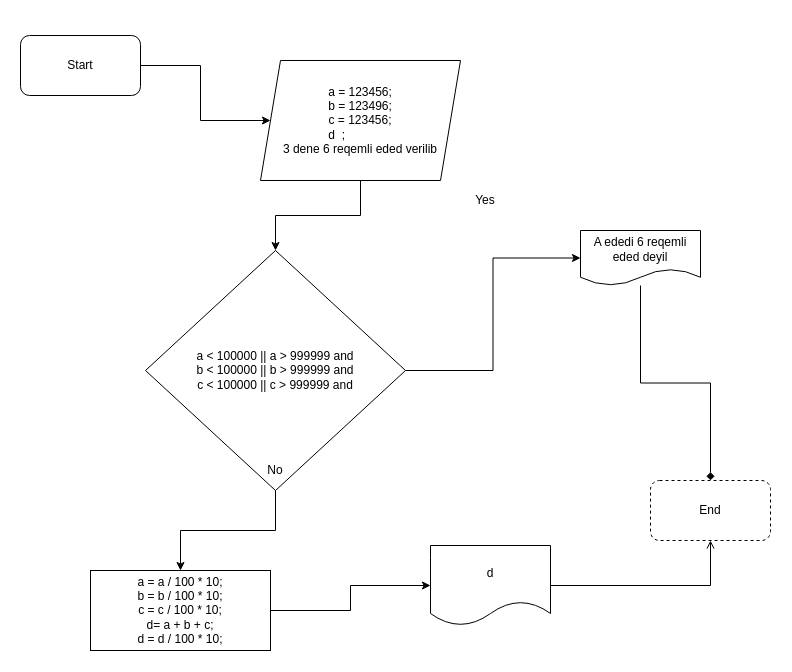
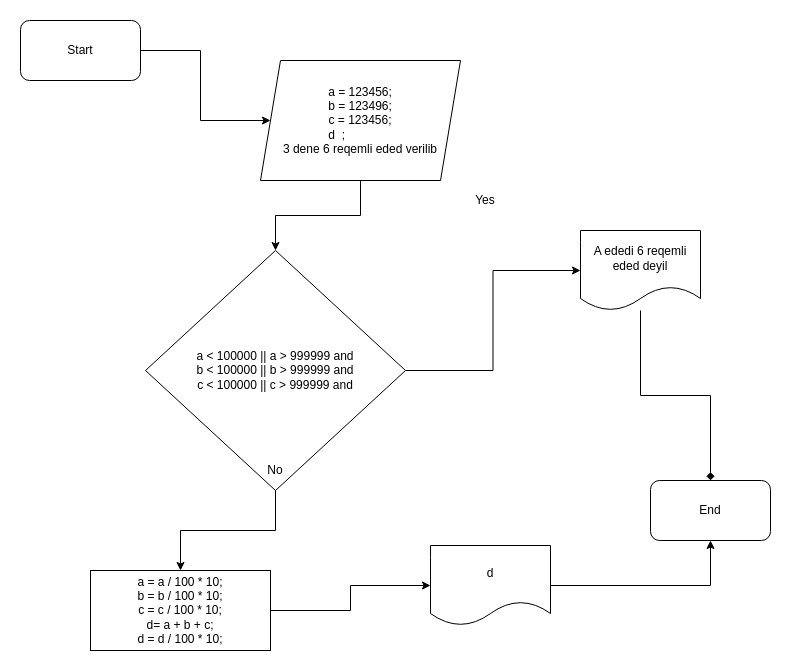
  <mxCell id="0" />
  <mxCell id="1" parent="0" />
- <mxCell id="2" value="End" style="rounded=1;whiteSpace=wrap;html=1;dashed=1;" parent="1" vertex="1"><mxGeometry x="650" y="480" width="120" height="60" as="geometry" /></mxCell>
+ <mxCell id="2" value="End" style="rounded=1;whiteSpace=wrap;html=1;" parent="1" vertex="1"><mxGeometry x="650" y="480" width="120" height="60" as="geometry" /></mxCell>
  <mxCell id="3" style="edgeStyle=orthogonalEdgeStyle;rounded=0;orthogonalLoop=1;jettySize=auto;html=1;" parent="1" source="4" target="6" edge="1"><mxGeometry relative="1" as="geometry" /></mxCell>
- <mxCell id="4" value="Start" style="rounded=1;whiteSpace=wrap;html=1;" parent="1" vertex="1"><mxGeometry x="20" y="35" width="120" height="60" as="geometry" /></mxCell>
+ <mxCell id="4" value="Start" style="rounded=1;whiteSpace=wrap;html=1;" parent="1" vertex="1"><mxGeometry x="20" y="20" width="120" height="60" as="geometry" /></mxCell>
  <mxCell id="5" style="edgeStyle=orthogonalEdgeStyle;rounded=0;orthogonalLoop=1;jettySize=auto;html=1;" parent="1" source="6" target="9" edge="1"><mxGeometry relative="1" as="geometry" /></mxCell>
  <mxCell id="6" value="a = 123456;&lt;br&gt;b = 123496;&lt;br&gt;c = 123456;&lt;br&gt;d&amp;nbsp; ;&amp;nbsp; &amp;nbsp; &amp;nbsp; &amp;nbsp; &amp;nbsp; &amp;nbsp; &amp;nbsp;&amp;nbsp;&lt;br&gt;3 dene 6 reqemli eded verilib" style="shape=parallelogram;perimeter=parallelogramPerimeter;whiteSpace=wrap;html=1;fixedSize=1;" parent="1" vertex="1"><mxGeometry x="260" y="60" width="200" height="120" as="geometry" /></mxCell>
  <mxCell id="7" style="edgeStyle=orthogonalEdgeStyle;rounded=0;orthogonalLoop=1;jettySize=auto;html=1;" parent="1" source="9" target="11" edge="1"><mxGeometry relative="1" as="geometry" /></mxCell>
  <mxCell id="8" style="edgeStyle=orthogonalEdgeStyle;rounded=0;orthogonalLoop=1;jettySize=auto;html=1;" parent="1" source="9" target="15" edge="1"><mxGeometry relative="1" as="geometry" /></mxCell>
  <mxCell id="9" value="a &amp;lt; 100000 || a &amp;gt; 999999 and&lt;br&gt;b &amp;lt; 100000 || b &amp;gt; 999999 and&lt;br&gt;c &amp;lt; 100000 || c &amp;gt; 999999 and" style="rhombus;whiteSpace=wrap;html=1;" parent="1" vertex="1"><mxGeometry x="145" y="250" width="260" height="240" as="geometry" /></mxCell>
  <mxCell id="10" style="edgeStyle=orthogonalEdgeStyle;rounded=0;orthogonalLoop=1;jettySize=auto;html=1;endArrow=diamond;" parent="1" source="11" target="2" edge="1"><mxGeometry relative="1" as="geometry" /></mxCell>
- <mxCell id="11" value="A ededi 6 reqemli eded deyil" style="shape=document;whiteSpace=wrap;html=1;boundedLbl=1;" parent="1" vertex="1"><mxGeometry x="580" y="230" width="120" height="55" as="geometry" /></mxCell>
+ <mxCell id="11" value="A ededi 6 reqemli eded deyil" style="shape=document;whiteSpace=wrap;html=1;boundedLbl=1;" parent="1" vertex="1"><mxGeometry x="580" y="230" width="120" height="80" as="geometry" /></mxCell>
  <mxCell id="12" value="Yes" style="text;html=1;strokeColor=none;fillColor=none;align=center;verticalAlign=middle;whiteSpace=wrap;rounded=0;" parent="1" vertex="1"><mxGeometry x="455" y="190" width="60" height="20" as="geometry" /></mxCell>
  <mxCell id="13" value="No" style="text;html=1;strokeColor=none;fillColor=none;align=center;verticalAlign=middle;whiteSpace=wrap;rounded=0;" parent="1" vertex="1"><mxGeometry x="235" y="460" width="80" height="20" as="geometry" /></mxCell>
  <mxCell id="14" style="edgeStyle=orthogonalEdgeStyle;rounded=0;orthogonalLoop=1;jettySize=auto;html=1;" parent="1" source="15" target="17" edge="1"><mxGeometry relative="1" as="geometry"><mxPoint x="155" y="670" as="targetPoint" /></mxGeometry></mxCell>
  <mxCell id="15" value="a = a / 100 * 10;&lt;br&gt;b = b / 100 * 10;&lt;br&gt;c = c / 100 * 10;&lt;br&gt;d= a + b + c;&lt;br&gt;d = d / 100 * 10;" style="rounded=0;whiteSpace=wrap;html=1;" parent="1" vertex="1"><mxGeometry x="90" y="570" width="180" height="80" as="geometry" /></mxCell>
- <mxCell id="16" style="edgeStyle=orthogonalEdgeStyle;rounded=0;orthogonalLoop=1;jettySize=auto;html=1;entryX=0.5;entryY=1;entryDx=0;entryDy=0;endArrow=open;" parent="1" source="17" target="2" edge="1"><mxGeometry relative="1" as="geometry" /></mxCell>
+ <mxCell id="16" style="edgeStyle=orthogonalEdgeStyle;rounded=0;orthogonalLoop=1;jettySize=auto;html=1;entryX=0.5;entryY=1;entryDx=0;entryDy=0;" parent="1" source="17" target="2" edge="1"><mxGeometry relative="1" as="geometry" /></mxCell>
  <mxCell id="17" value="d" style="shape=document;whiteSpace=wrap;html=1;boundedLbl=1;" parent="1" vertex="1"><mxGeometry x="430" y="545" width="120" height="80" as="geometry" /></mxCell>
  <mxCell id="18" style="edgeStyle=orthogonalEdgeStyle;rounded=0;orthogonalLoop=1;jettySize=auto;html=1;exitX=0.5;exitY=1;exitDx=0;exitDy=0;" parent="1" source="15" target="15" edge="1"><mxGeometry relative="1" as="geometry" /></mxCell>
